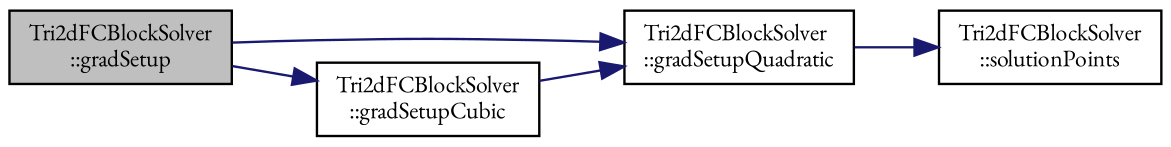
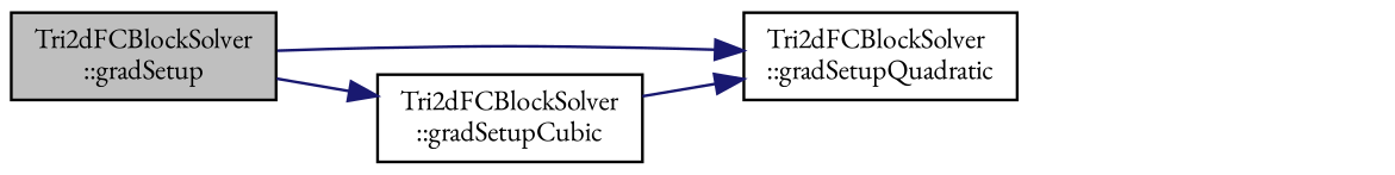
  digraph {
    fontname="EB Garamond"
    rankdir=LR
    node [color=black fillcolor=white fontname="EB Garamond" fontsize=10 shape=record style=filled]
    edge [color=midnightblue fontname="EB Garamond" fontsize=10 labelfontname=Helvetica labelfontsize=10 style=solid]
    n1 [fillcolor=grey75 fontcolor=black height=0.2 label="Tri2dFCBlockSolver\l::gradSetup" width=0.4]
    n2 [height=0.2 label="Tri2dFCBlockSolver\l::gradSetupQuadratic" width=0.4]
    n3 [height=0.2 label="Tri2dFCBlockSolver\l::gradSetupCubic" width=0.4]
-   n4 [height=0.2 label="Tri2dFCBlockSolver\l::solutionPoints" width=0.4]
    n1 -> n2
    n1 -> n3
-   n2 -> n4
    n3 -> n2
  }
